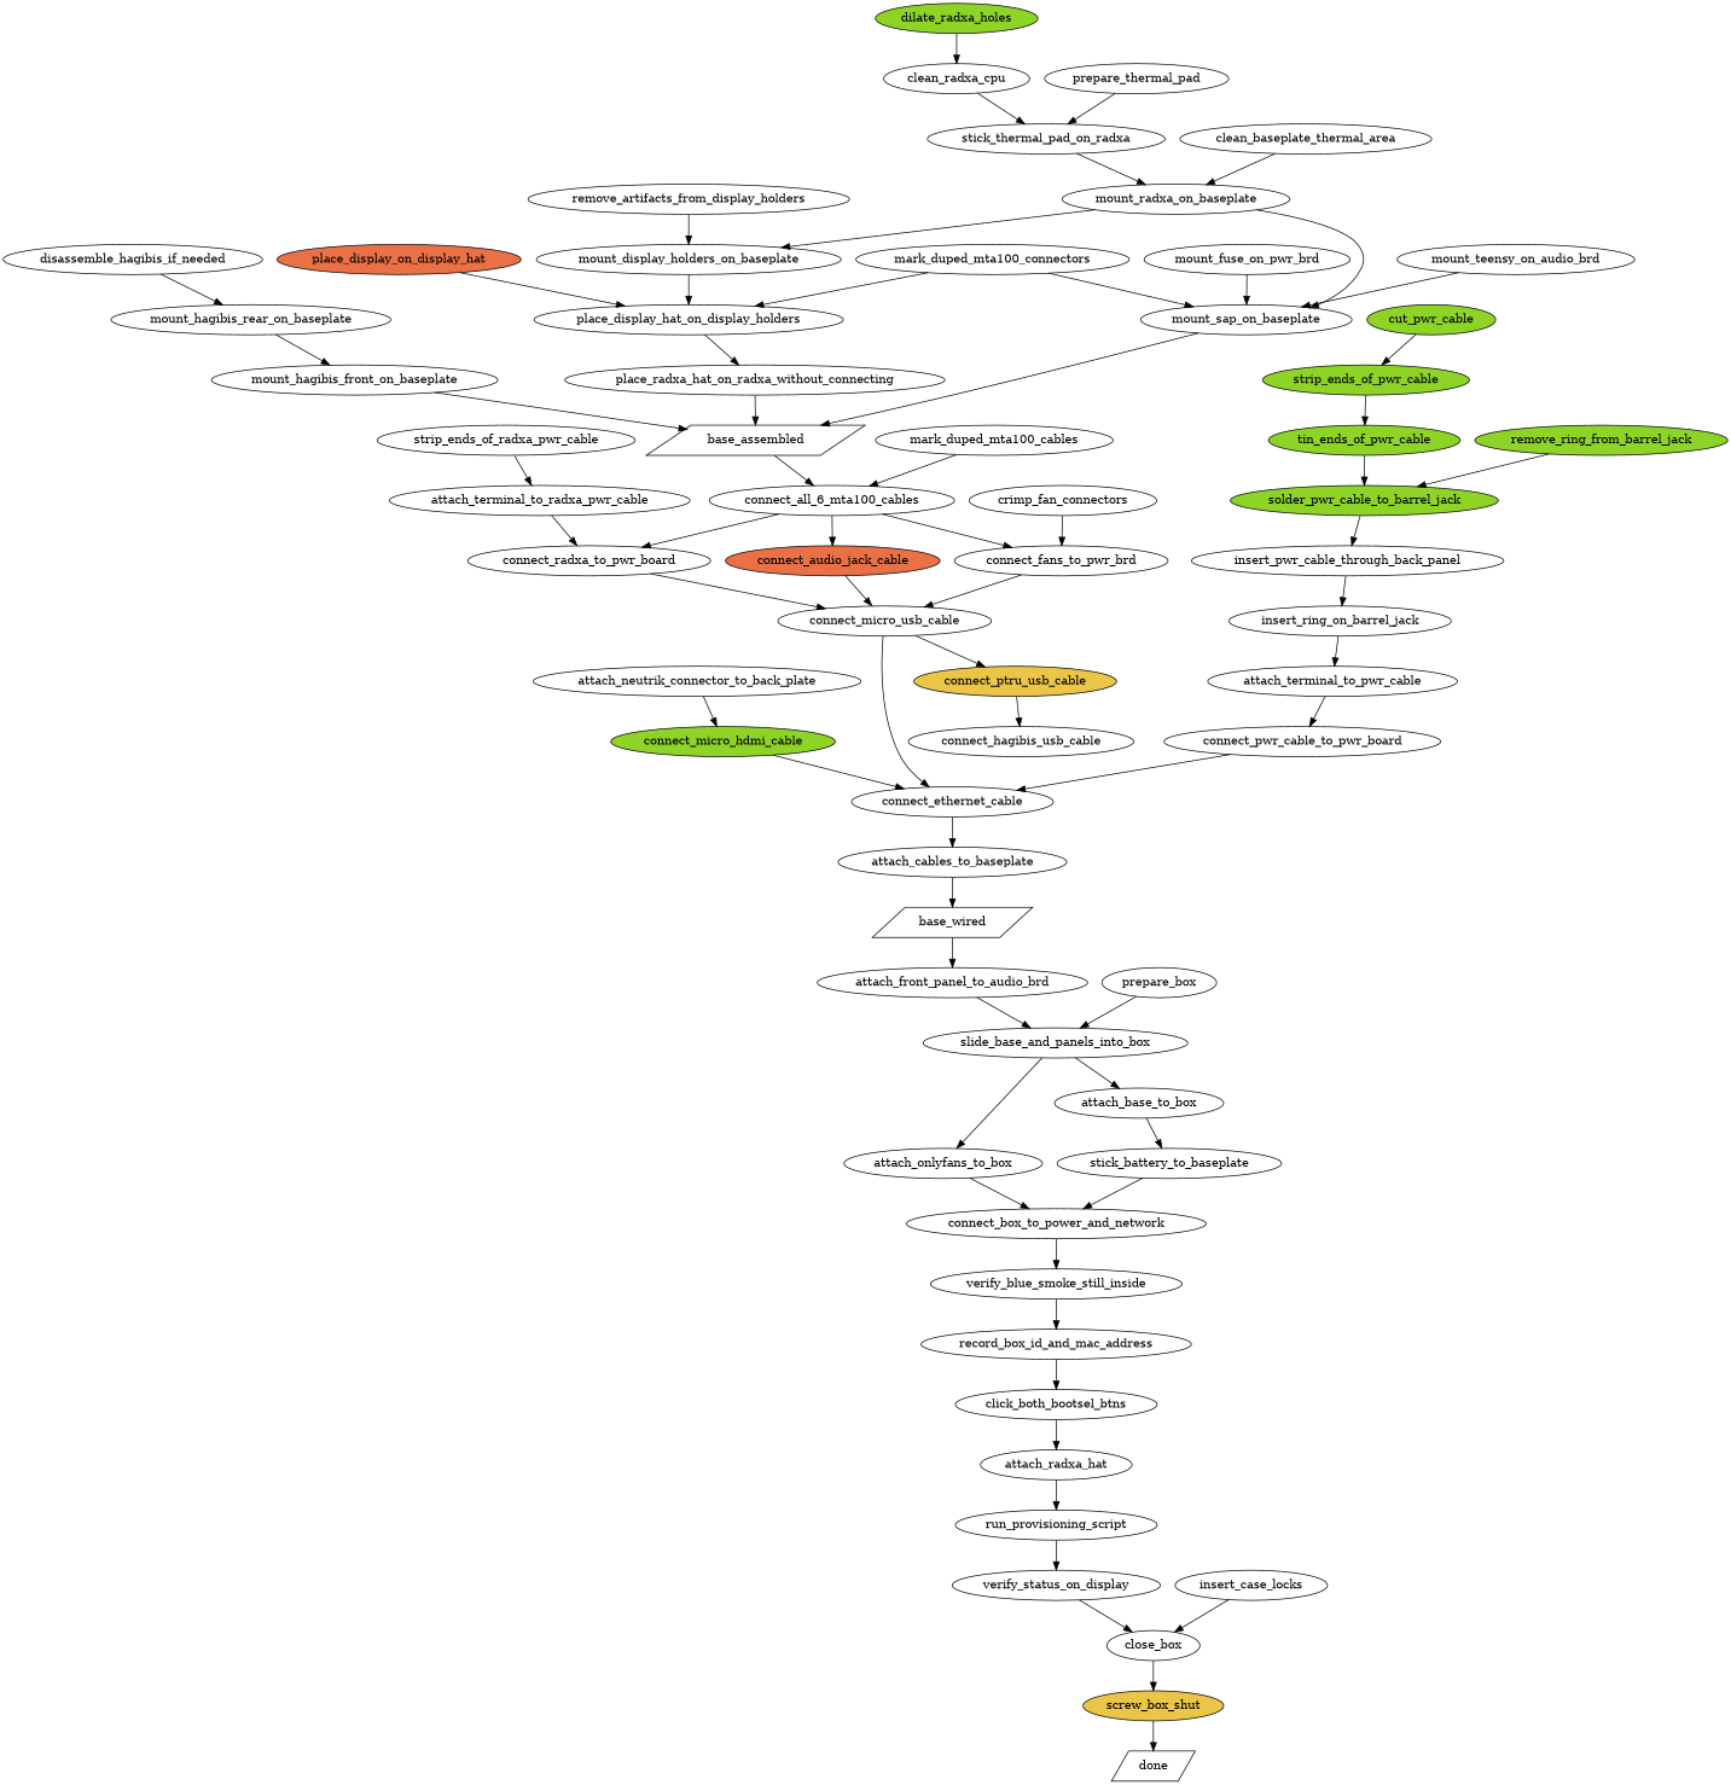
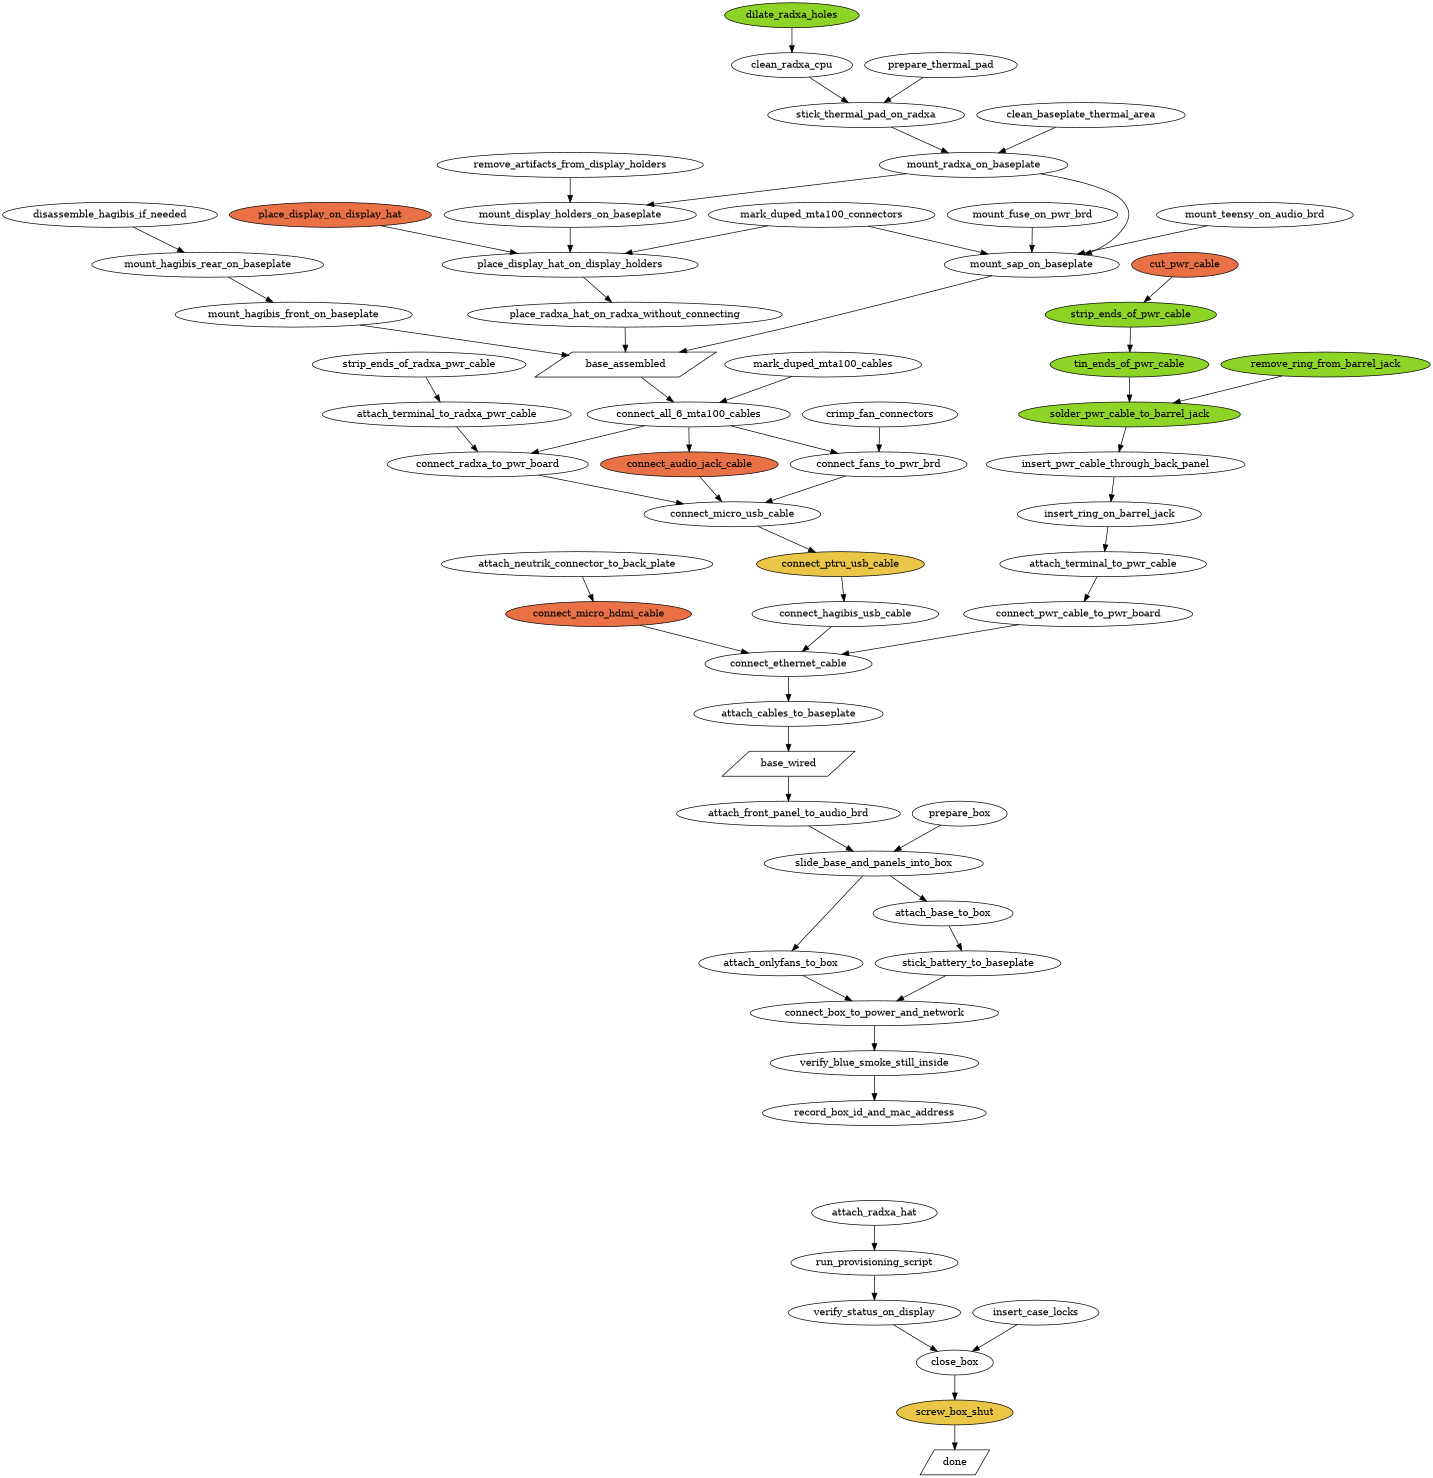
  digraph {
    base_assembled [shape=parallelogram]
    connect_all_6_mta100_cables
    connect_audio_jack_cable [fillcolor="#ea7146" style=filled]
    connect_fans_to_pwr_brd
    connect_radxa_to_pwr_board
    base_wired [shape=parallelogram]
    attach_front_panel_to_audio_brd
    slide_base_and_panels_into_box
    done [shape=parallelogram]
-   connect_micro_hdmi_cable [fillcolor="#8dd427" style=filled]
+   connect_micro_hdmi_cable [fillcolor="#ea7146" style=filled]
    connect_ethernet_cable
    attach_cables_to_baseplate
    place_display_on_display_hat [fillcolor="#ea7146" style=filled]
    place_display_hat_on_display_holders
    place_radxa_hat_on_radxa_without_connecting
    connect_micro_usb_cable
    connect_ptru_usb_cable [fillcolor="#eac546" style=filled]
    connect_hagibis_usb_cable
    screw_box_shut [fillcolor="#eac546" style=filled]
    dilate_radxa_holes [fillcolor="#8dd427" style=filled]
    clean_radxa_cpu
    stick_thermal_pad_on_radxa
-   cut_pwr_cable [fillcolor="#8dd427" style=filled]
+   cut_pwr_cable [fillcolor="#ea7146" style=filled]
    strip_ends_of_pwr_cable [fillcolor="#8dd427" style=filled]
    tin_ends_of_pwr_cable [fillcolor="#8dd427" style=filled]
    solder_pwr_cable_to_barrel_jack [fillcolor="#8dd427" style=filled]
    insert_pwr_cable_through_back_panel
    insert_ring_on_barrel_jack
    remove_ring_from_barrel_jack [fillcolor="#8dd427" style=filled]
    mount_radxa_on_baseplate
    prepare_thermal_pad
    mount_sap_on_baseplate
    mount_display_holders_on_baseplate
    clean_baseplate_thermal_area
    mount_hagibis_rear_on_baseplate
    mount_hagibis_front_on_baseplate
    mount_teensy_on_audio_brd
    disassemble_hagibis_if_needed
    mount_fuse_on_pwr_brd
    remove_artifacts_from_display_holders
    mark_duped_mta100_cables
    mark_duped_mta100_connectors
    crimp_fan_connectors
    strip_ends_of_radxa_pwr_cable
    attach_terminal_to_radxa_pwr_cable
    attach_terminal_to_pwr_cable
    connect_pwr_cable_to_pwr_board
    attach_neutrik_connector_to_back_plate
    attach_base_to_box
    attach_onlyfans_to_box
    stick_battery_to_baseplate
    connect_box_to_power_and_network
    prepare_box
    verify_blue_smoke_still_inside
    record_box_id_and_mac_address
-   click_both_bootsel_btns
    attach_radxa_hat
    run_provisioning_script
    verify_status_on_display
    close_box
    insert_case_locks
    base_assembled -> connect_all_6_mta100_cables
    connect_all_6_mta100_cables -> connect_audio_jack_cable
    connect_all_6_mta100_cables -> connect_fans_to_pwr_brd
    connect_all_6_mta100_cables -> connect_radxa_to_pwr_board
    connect_audio_jack_cable -> connect_micro_usb_cable
    connect_fans_to_pwr_brd -> connect_micro_usb_cable
    connect_radxa_to_pwr_board -> connect_micro_usb_cable
    base_wired -> attach_front_panel_to_audio_brd
    attach_front_panel_to_audio_brd -> slide_base_and_panels_into_box
    slide_base_and_panels_into_box -> attach_base_to_box
    slide_base_and_panels_into_box -> attach_onlyfans_to_box
    connect_micro_hdmi_cable -> connect_ethernet_cable
    connect_ethernet_cable -> attach_cables_to_baseplate
    attach_cables_to_baseplate -> base_wired
    place_display_on_display_hat -> place_display_hat_on_display_holders
    place_display_hat_on_display_holders -> place_radxa_hat_on_radxa_without_connecting
    place_radxa_hat_on_radxa_without_connecting -> base_assembled
    connect_micro_usb_cable -> connect_ptru_usb_cable
    connect_ptru_usb_cable -> connect_hagibis_usb_cable
-   connect_micro_usb_cable -> connect_ethernet_cable
+   connect_hagibis_usb_cable -> connect_ethernet_cable
    screw_box_shut -> done
    dilate_radxa_holes -> clean_radxa_cpu
    clean_radxa_cpu -> stick_thermal_pad_on_radxa
    stick_thermal_pad_on_radxa -> mount_radxa_on_baseplate
    cut_pwr_cable -> strip_ends_of_pwr_cable
    strip_ends_of_pwr_cable -> tin_ends_of_pwr_cable
    tin_ends_of_pwr_cable -> solder_pwr_cable_to_barrel_jack
    solder_pwr_cable_to_barrel_jack -> insert_pwr_cable_through_back_panel
    insert_pwr_cable_through_back_panel -> insert_ring_on_barrel_jack
    insert_ring_on_barrel_jack -> attach_terminal_to_pwr_cable
    remove_ring_from_barrel_jack -> solder_pwr_cable_to_barrel_jack
    mount_radxa_on_baseplate -> mount_sap_on_baseplate
    mount_radxa_on_baseplate -> mount_display_holders_on_baseplate
    prepare_thermal_pad -> stick_thermal_pad_on_radxa
    mount_sap_on_baseplate -> base_assembled
    mount_display_holders_on_baseplate -> place_display_hat_on_display_holders
    clean_baseplate_thermal_area -> mount_radxa_on_baseplate
    mount_hagibis_rear_on_baseplate -> mount_hagibis_front_on_baseplate
    mount_hagibis_front_on_baseplate -> base_assembled
    mount_teensy_on_audio_brd -> mount_sap_on_baseplate
    disassemble_hagibis_if_needed -> mount_hagibis_rear_on_baseplate
    mount_fuse_on_pwr_brd -> mount_sap_on_baseplate
    remove_artifacts_from_display_holders -> mount_display_holders_on_baseplate
    mark_duped_mta100_cables -> connect_all_6_mta100_cables
    mark_duped_mta100_connectors -> place_display_hat_on_display_holders
    mark_duped_mta100_connectors -> mount_sap_on_baseplate
    crimp_fan_connectors -> connect_fans_to_pwr_brd
    strip_ends_of_radxa_pwr_cable -> attach_terminal_to_radxa_pwr_cable
    attach_terminal_to_radxa_pwr_cable -> connect_radxa_to_pwr_board
    attach_terminal_to_pwr_cable -> connect_pwr_cable_to_pwr_board
    connect_pwr_cable_to_pwr_board -> connect_ethernet_cable
    attach_neutrik_connector_to_back_plate -> connect_micro_hdmi_cable
    attach_base_to_box -> stick_battery_to_baseplate
    attach_onlyfans_to_box -> connect_box_to_power_and_network
    stick_battery_to_baseplate -> connect_box_to_power_and_network
    connect_box_to_power_and_network -> verify_blue_smoke_still_inside
    prepare_box -> slide_base_and_panels_into_box
    verify_blue_smoke_still_inside -> record_box_id_and_mac_address
-   record_box_id_and_mac_address -> click_both_bootsel_btns
-   click_both_bootsel_btns -> attach_radxa_hat
    attach_radxa_hat -> run_provisioning_script
    run_provisioning_script -> verify_status_on_display
    verify_status_on_display -> close_box
    close_box -> screw_box_shut
    insert_case_locks -> close_box
  }
